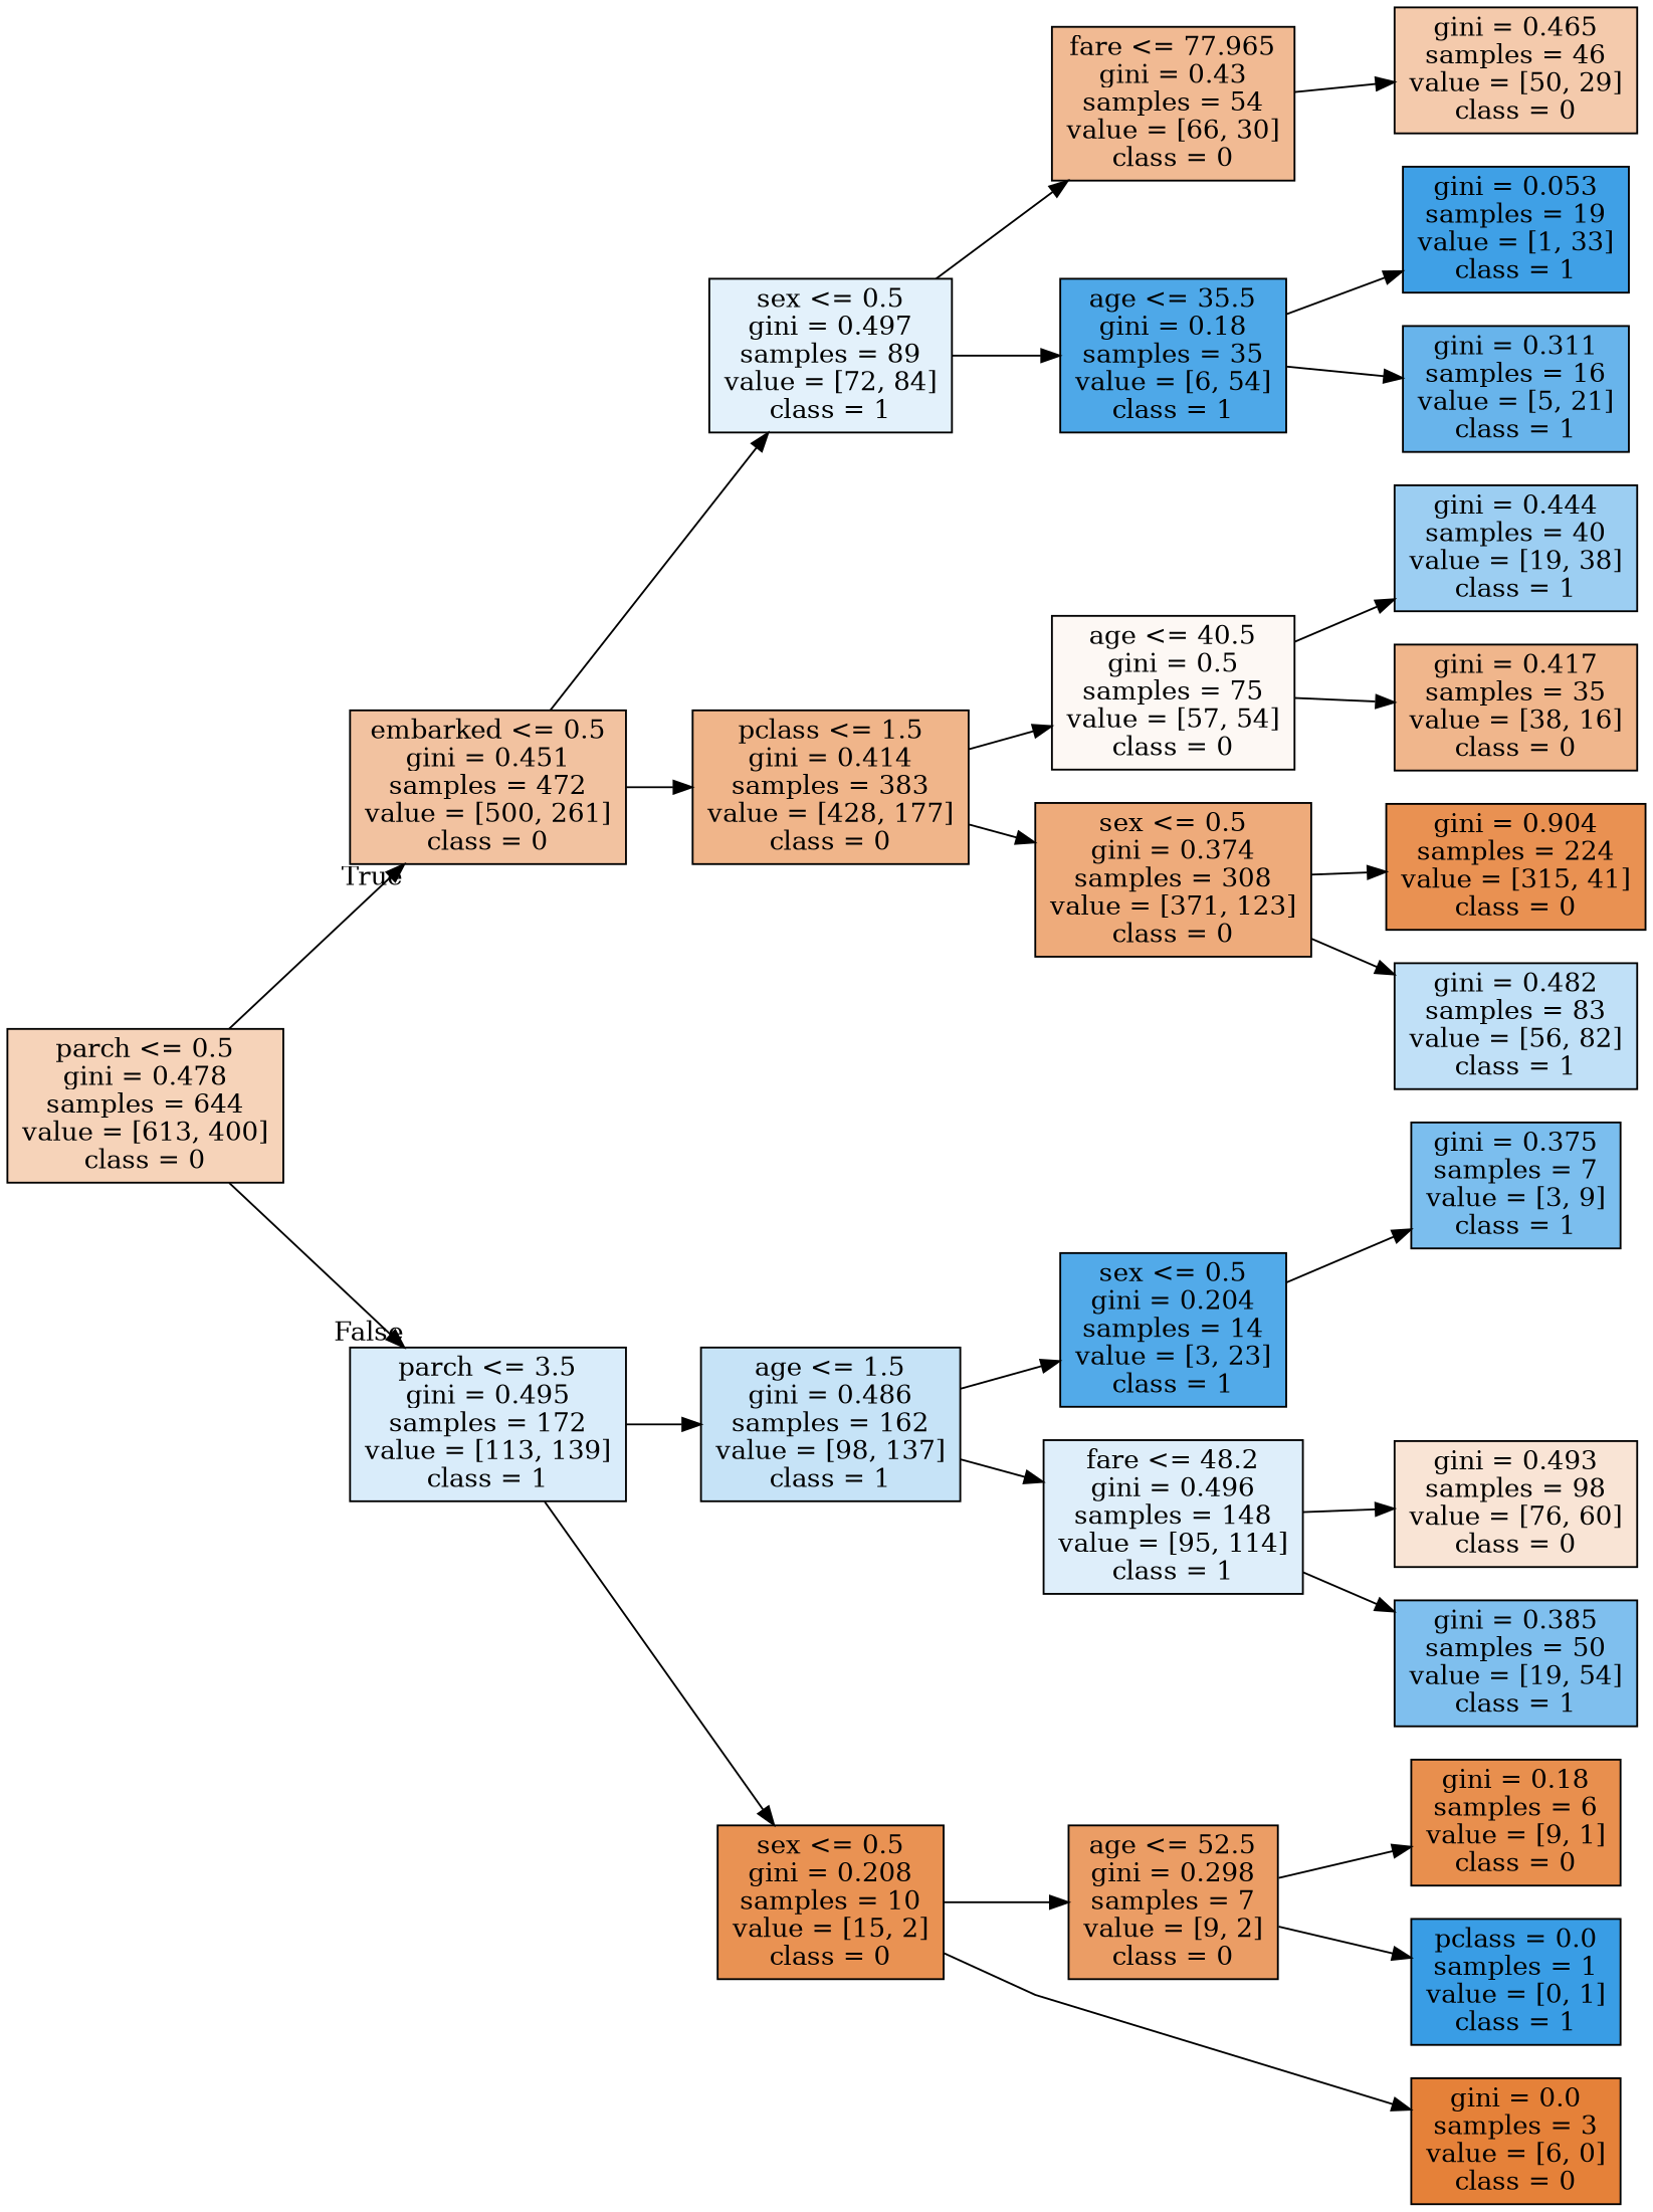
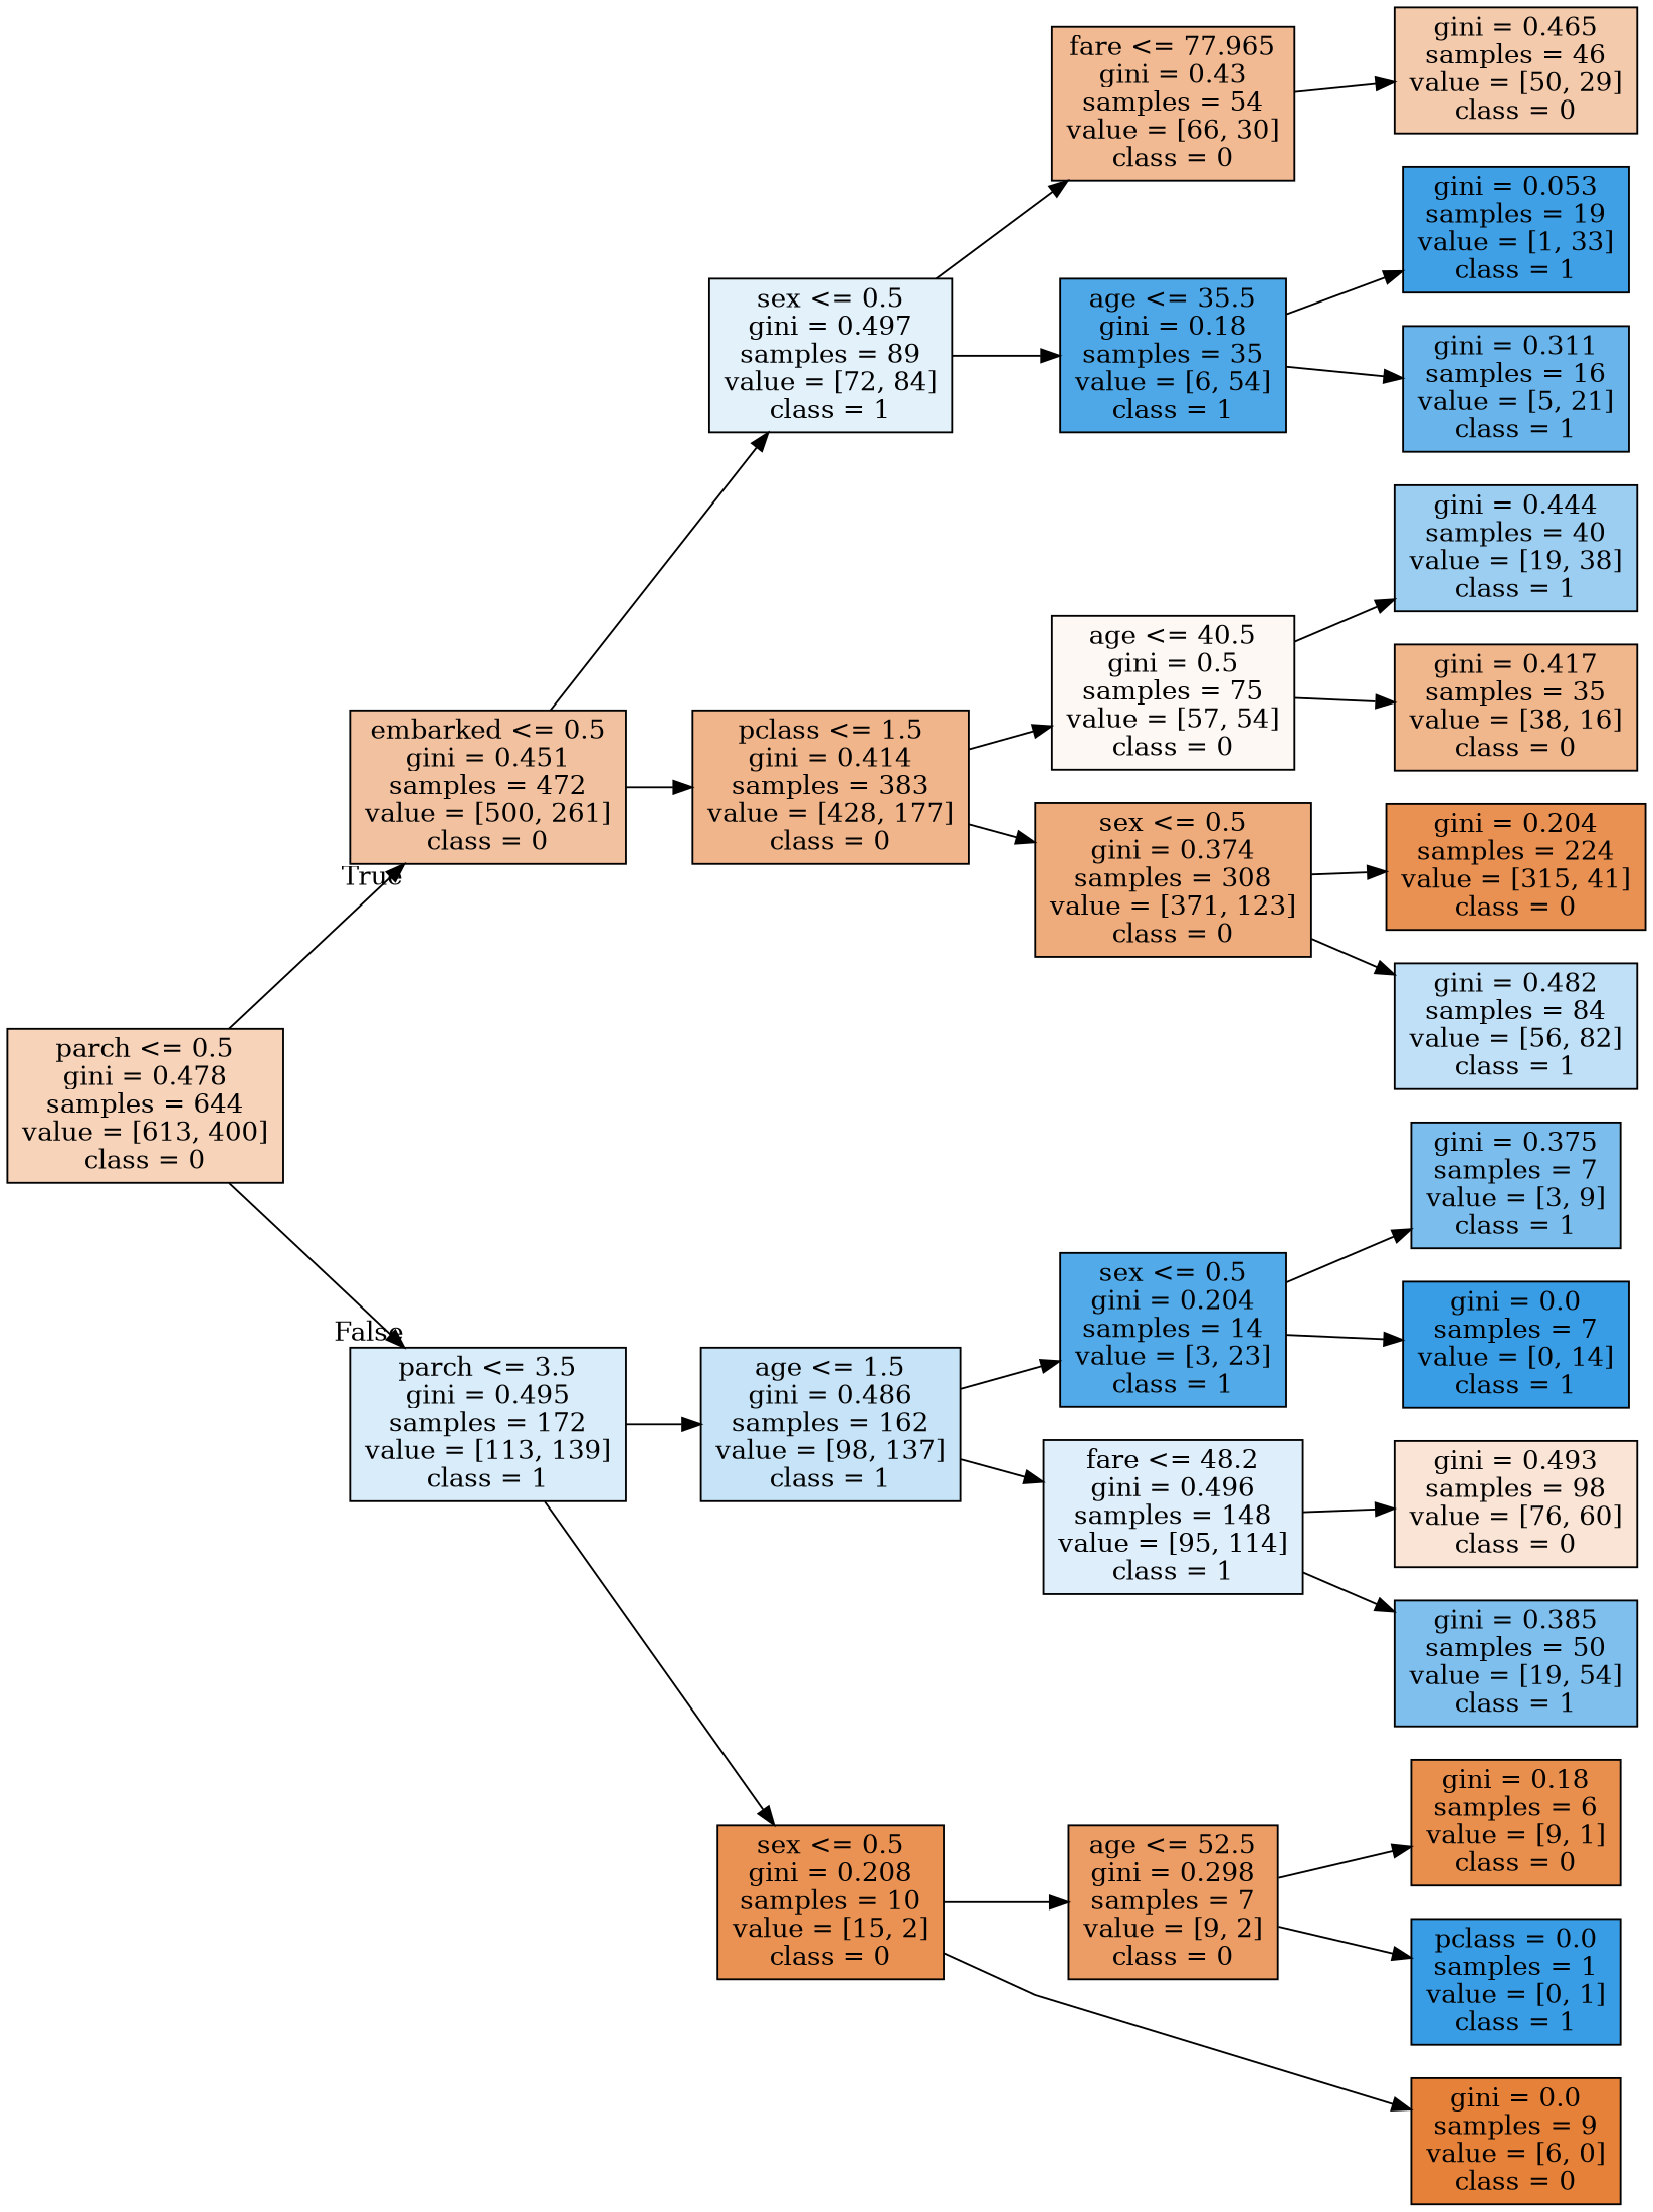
  digraph {
    rankdir=LR
    ranksep=equally
    splines=polyline
    node [color=black fillcolor="#399de5ff" shape=box style=filled]
    n1 [fillcolor="#e5813959" label="parch <= 0.5\ngini = 0.478\nsamples = 644\nvalue = [613, 400]\nclass = 0"]
    n2 [fillcolor="#e581397a" label="embarked <= 0.5\ngini = 0.451\nsamples = 472\nvalue = [500, 261]\nclass = 0"]
    n3 [fillcolor="#399de530" label="parch <= 3.5\ngini = 0.495\nsamples = 172\nvalue = [113, 139]\nclass = 1"]
    n4 [fillcolor="#399de524" label="sex <= 0.5\ngini = 0.497\nsamples = 89\nvalue = [72, 84]\nclass = 1"]
    n5 [fillcolor="#e5813996" label="pclass <= 1.5\ngini = 0.414\nsamples = 383\nvalue = [428, 177]\nclass = 0"]
    n6 [fillcolor="#399de549" label="age <= 1.5\ngini = 0.486\nsamples = 162\nvalue = [98, 137]\nclass = 1"]
    n7 [fillcolor="#e58139dd" label="sex <= 0.5\ngini = 0.208\nsamples = 10\nvalue = [15, 2]\nclass = 0"]
    n8 [fillcolor="#e581398b" label="fare <= 77.965\ngini = 0.43\nsamples = 54\nvalue = [66, 30]\nclass = 0"]
    n9 [fillcolor="#399de5e3" label="age <= 35.5\ngini = 0.18\nsamples = 35\nvalue = [6, 54]\nclass = 1"]
    n10 [fillcolor="#e581390d" label="age <= 40.5\ngini = 0.5\nsamples = 75\nvalue = [57, 54]\nclass = 0"]
    n11 [fillcolor="#e58139aa" label="sex <= 0.5\ngini = 0.374\nsamples = 308\nvalue = [371, 123]\nclass = 0"]
    n12 [fillcolor="#399de5de" label="sex <= 0.5\ngini = 0.204\nsamples = 14\nvalue = [3, 23]\nclass = 1"]
    n13 [fillcolor="#399de52a" label="fare <= 48.2\ngini = 0.496\nsamples = 148\nvalue = [95, 114]\nclass = 1"]
    n14 [fillcolor="#e58139c6" label="age <= 52.5\ngini = 0.298\nsamples = 7\nvalue = [9, 2]\nclass = 0"]
    n15 [fillcolor="#e581396b" label="gini = 0.465\nsamples = 46\nvalue = [50, 29]\nclass = 0"]
    n16 [fillcolor="#399de5f7" label="gini = 0.053\nsamples = 19\nvalue = [1, 33]\nclass = 1"]
    n17 [fillcolor="#399de5c2" label="gini = 0.311\nsamples = 16\nvalue = [5, 21]\nclass = 1"]
    n18 [fillcolor="#399de57f" label="gini = 0.444\nsamples = 40\nvalue = [19, 38]\nclass = 1"]
    n19 [fillcolor="#e5813994" label="gini = 0.417\nsamples = 35\nvalue = [38, 16]\nclass = 0"]
-   n20 [fillcolor="#e58139de" label="gini = 0.904\nsamples = 224\nvalue = [315, 41]\nclass = 0"]
-   n21 [fillcolor="#399de551" label="gini = 0.482\nsamples = 83\nvalue = [56, 82]\nclass = 1"]
+   n20 [fillcolor="#e58139de" label="gini = 0.204\nsamples = 224\nvalue = [315, 41]\nclass = 0"]
+   n21 [fillcolor="#399de551" label="gini = 0.482\nsamples = 84\nvalue = [56, 82]\nclass = 1"]
    n22 [fillcolor="#399de5aa" label="gini = 0.375\nsamples = 7\nvalue = [3, 9]\nclass = 1"]
+   n23 [label="gini = 0.0\nsamples = 7\nvalue = [0, 14]\nclass = 1"]
    n24 [fillcolor="#e5813936" label="gini = 0.493\nsamples = 98\nvalue = [76, 60]\nclass = 0"]
    n25 [fillcolor="#399de5a5" label="gini = 0.385\nsamples = 50\nvalue = [19, 54]\nclass = 1"]
-   n26 [fillcolor="#e58139ff" label="gini = 0.0\nsamples = 3\nvalue = [6, 0]\nclass = 0"]
+   n26 [fillcolor="#e58139ff" label="gini = 0.0\nsamples = 9\nvalue = [6, 0]\nclass = 0"]
    n27 [fillcolor="#e58139e3" label="gini = 0.18\nsamples = 6\nvalue = [9, 1]\nclass = 0"]
    n28 [label="pclass = 0.0\nsamples = 1\nvalue = [0, 1]\nclass = 1"]
    subgraph sub_1 {
      rank=same
      n1
    }
    subgraph sub_2 {
      rank=same
      n2
      n3
    }
    subgraph sub_3 {
      rank=same
      n4
      n5
      n6
      n7
    }
    subgraph sub_4 {
      rank=same
      n8
      n9
      n10
      n11
      n12
      n13
      n14
    }
    subgraph sub_5 {
      rank=same
      n15
      n16
      n17
      n18
      n19
      n20
      n21
      n22
+     n23
      n24
      n25
      n26
      n27
      n28
    }
    n1 -> n2 [headlabel=True labelangle=45 labeldistance=2.5]
    n1 -> n3 [headlabel=False labelangle=-45 labeldistance=2.5]
    n2 -> n4
    n2 -> n5
    n3 -> n6
    n3 -> n7
    n4 -> n8
    n4 -> n9
    n5 -> n10
    n5 -> n11
    n6 -> n12
    n6 -> n13
    n7 -> n14
    n7 -> n26
    n8 -> n15
    n9 -> n16
    n9 -> n17
    n10 -> n18
    n10 -> n19
    n11 -> n20
    n11 -> n21
    n12 -> n22
+   n12 -> n23
    n13 -> n24
    n13 -> n25
    n14 -> n27
    n14 -> n28
  }
